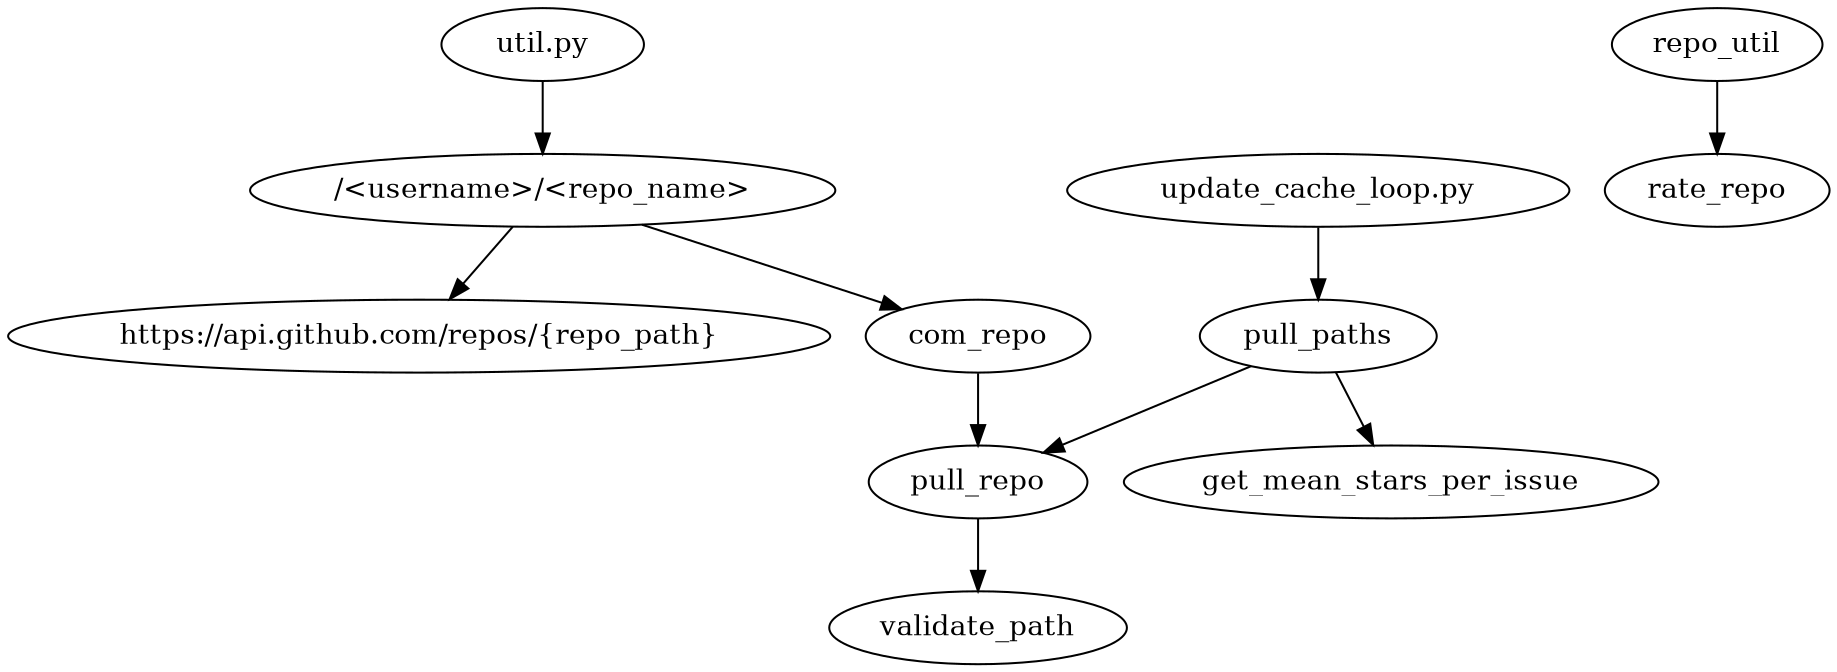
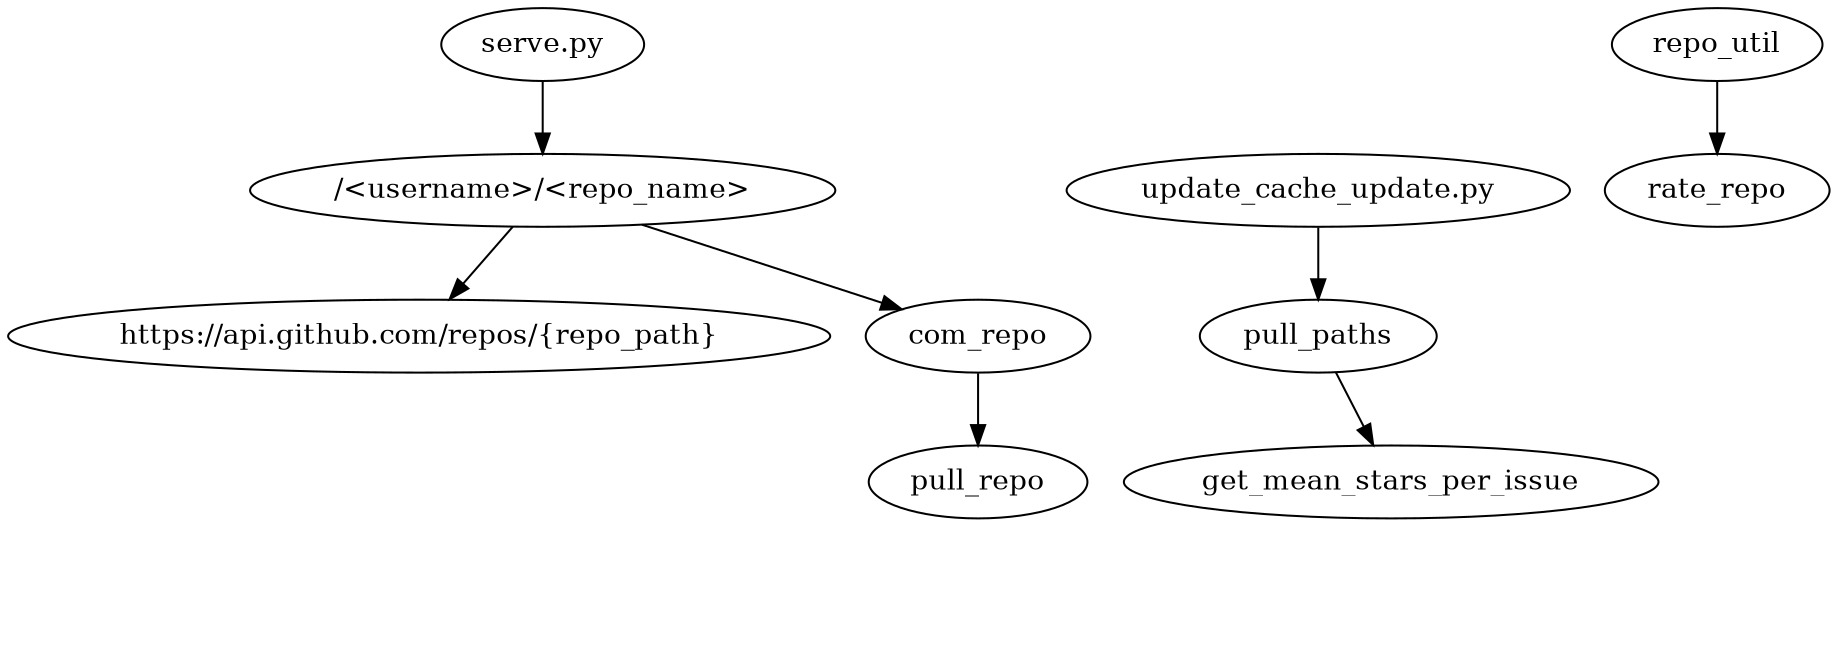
  digraph {
    pull_paths
    get_mean_stars_per_issue
    pull_repo
-   validate_path
-   "serve.py" [label="util.py"]
+   "serve.py"
    "/<username>/<repo_name>"
    "https://api.github.com/repos/{repo_path}"
    n8 [label=com_repo]
    repo_util
    rate_repo
-   "update_cache_loop.py"
+   "update_cache_loop.py" [label="update_cache_update.py"]
    pull_paths -> get_mean_stars_per_issue
-   pull_paths -> pull_repo
-   pull_repo -> validate_path
    "serve.py" -> "/<username>/<repo_name>"
    "/<username>/<repo_name>" -> "https://api.github.com/repos/{repo_path}"
    "/<username>/<repo_name>" -> n8
    n8 -> pull_repo
    repo_util -> rate_repo
    "update_cache_loop.py" -> pull_paths
  }
